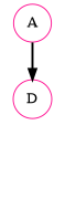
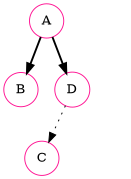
  digraph {
    node [color=deeppink shape=circle]
    edge [style=bold]
    A
+   B
    D
+   C
    D0 [style=invis color="" shape=""]
+   A -> B
    A -> D
+   D -> C [style=dotted]
    D -> D0 [style=invis]
  }
